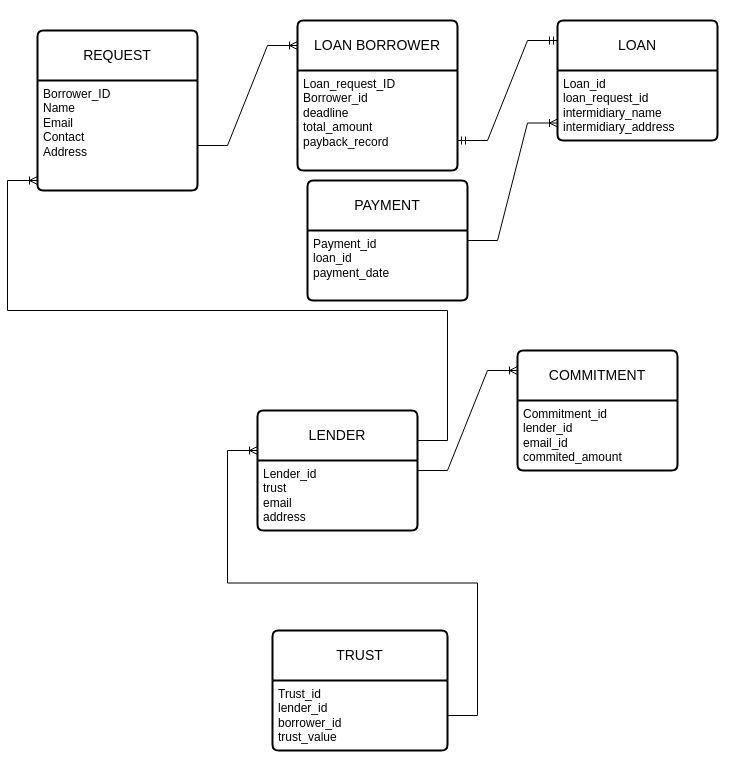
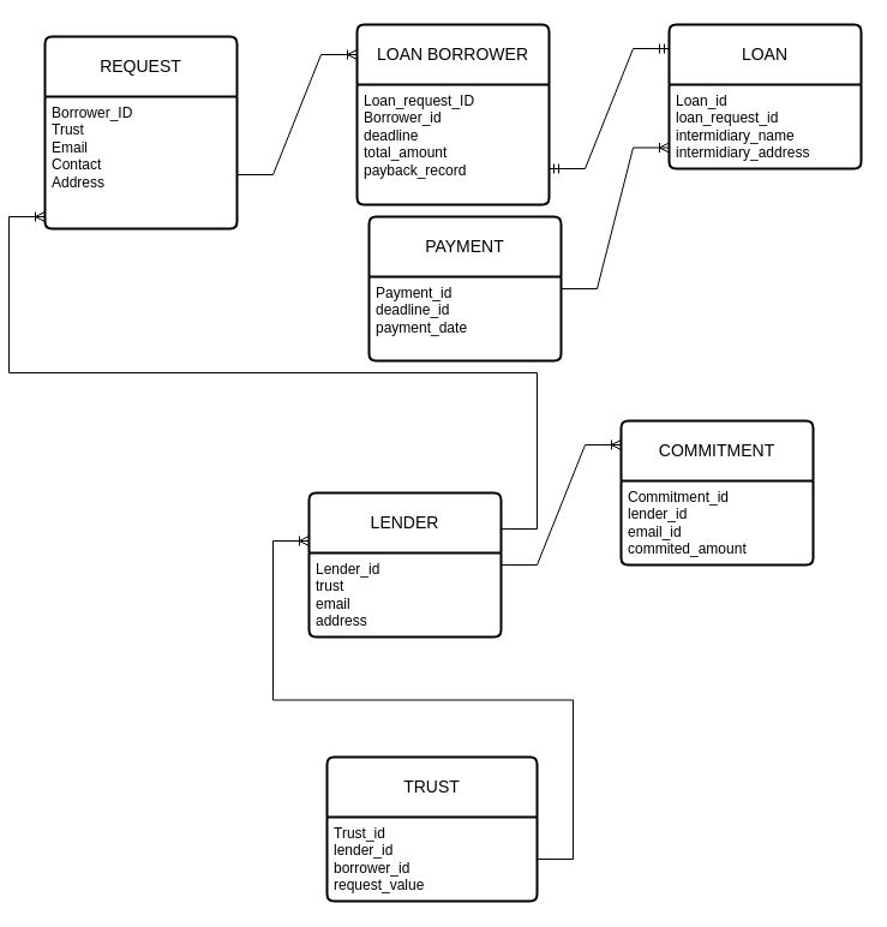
  <mxCell id="0" />
  <mxCell id="1" parent="0" />
  <mxCell id="2" value="REQUEST" style="swimlane;childLayout=stackLayout;horizontal=1;startSize=50;horizontalStack=0;rounded=1;fontSize=14;fontStyle=0;strokeWidth=2;resizeParent=0;resizeLast=1;shadow=0;dashed=0;align=center;arcSize=4;whiteSpace=wrap;html=1;" vertex="1" parent="1"><mxGeometry x="20" y="30" width="160" height="160" as="geometry" /></mxCell>
- <mxCell id="3" value="Borrower_ID&lt;div&gt;Name&lt;/div&gt;&lt;div&gt;Email&lt;/div&gt;&lt;div&gt;Contact&lt;/div&gt;&lt;div&gt;Address&lt;/div&gt;" style="align=left;strokeColor=none;fillColor=none;spacingLeft=4;fontSize=12;verticalAlign=top;resizable=0;rotatable=0;part=1;html=1;" vertex="1" parent="2"><mxGeometry y="50" width="160" height="110" as="geometry" /></mxCell>
+ <mxCell id="3" value="Borrower_ID&lt;div&gt;Trust&lt;/div&gt;&lt;div&gt;Email&lt;/div&gt;&lt;div&gt;Contact&lt;/div&gt;&lt;div&gt;Address&lt;/div&gt;" style="align=left;strokeColor=none;fillColor=none;spacingLeft=4;fontSize=12;verticalAlign=top;resizable=0;rotatable=0;part=1;html=1;" vertex="1" parent="2"><mxGeometry y="50" width="160" height="110" as="geometry" /></mxCell>
  <mxCell id="4" value="LOAN BORROWER" style="swimlane;childLayout=stackLayout;horizontal=1;startSize=50;horizontalStack=0;rounded=1;fontSize=14;fontStyle=0;strokeWidth=2;resizeParent=0;resizeLast=1;shadow=0;dashed=0;align=center;arcSize=4;whiteSpace=wrap;html=1;" vertex="1" parent="1"><mxGeometry x="280" width="160" height="150" as="geometry" y="20" /></mxCell>
  <mxCell id="5" value="Loan_request_ID&lt;div&gt;Borrower_id&lt;/div&gt;&lt;div&gt;deadline&lt;/div&gt;&lt;div&gt;total_amount&lt;/div&gt;&lt;div&gt;payback_record&lt;/div&gt;" style="align=left;strokeColor=none;fillColor=none;spacingLeft=4;fontSize=12;verticalAlign=top;resizable=0;rotatable=0;part=1;html=1;" vertex="1" parent="4"><mxGeometry y="50" width="160" height="100" as="geometry" /></mxCell>
  <mxCell id="6" value="LOAN" style="swimlane;childLayout=stackLayout;horizontal=1;startSize=50;horizontalStack=0;rounded=1;fontSize=14;fontStyle=0;strokeWidth=2;resizeParent=0;resizeLast=1;shadow=0;dashed=0;align=center;arcSize=4;whiteSpace=wrap;html=1;" vertex="1" parent="1"><mxGeometry x="540" width="160" height="120" as="geometry" y="20" /></mxCell>
  <mxCell id="7" value="Loan_id&lt;div&gt;loan_request_id&lt;/div&gt;&lt;div&gt;intermidiary_name&lt;/div&gt;&lt;div&gt;intermidiary_address&lt;/div&gt;" style="align=left;strokeColor=none;fillColor=none;spacingLeft=4;fontSize=12;verticalAlign=top;resizable=0;rotatable=0;part=1;html=1;" vertex="1" parent="6"><mxGeometry y="50" width="160" height="70" as="geometry" /></mxCell>
  <mxCell id="8" value="PAYMENT" style="swimlane;childLayout=stackLayout;horizontal=1;startSize=50;horizontalStack=0;rounded=1;fontSize=14;fontStyle=0;strokeWidth=2;resizeParent=0;resizeLast=1;shadow=0;dashed=0;align=center;arcSize=4;whiteSpace=wrap;html=1;" vertex="1" parent="1"><mxGeometry x="290" y="180" width="160" height="120" as="geometry" /></mxCell>
- <mxCell id="9" value="Payment_id&lt;div&gt;loan_id&lt;/div&gt;&lt;div&gt;payment_date&lt;/div&gt;" style="align=left;strokeColor=none;fillColor=none;spacingLeft=4;fontSize=12;verticalAlign=top;resizable=0;rotatable=0;part=1;html=1;" vertex="1" parent="8"><mxGeometry y="50" width="160" height="70" as="geometry" /></mxCell>
+ <mxCell id="9" value="Payment_id&lt;div&gt;deadline_id&lt;/div&gt;&lt;div&gt;payment_date&lt;/div&gt;" style="align=left;strokeColor=none;fillColor=none;spacingLeft=4;fontSize=12;verticalAlign=top;resizable=0;rotatable=0;part=1;html=1;" vertex="1" parent="8"><mxGeometry y="50" width="160" height="70" as="geometry" /></mxCell>
  <mxCell id="10" value="COMMITMENT" style="swimlane;childLayout=stackLayout;horizontal=1;startSize=50;horizontalStack=0;rounded=1;fontSize=14;fontStyle=0;strokeWidth=2;resizeParent=0;resizeLast=1;shadow=0;dashed=0;align=center;arcSize=4;whiteSpace=wrap;html=1;" vertex="1" parent="1"><mxGeometry x="500" y="350" width="160" height="120" as="geometry" /></mxCell>
  <mxCell id="11" value="Commitment_id&lt;div&gt;lender_id&lt;/div&gt;&lt;div&gt;email_id&lt;/div&gt;&lt;div&gt;commited_amount&lt;/div&gt;" style="align=left;strokeColor=none;fillColor=none;spacingLeft=4;fontSize=12;verticalAlign=top;resizable=0;rotatable=0;part=1;html=1;" vertex="1" parent="10"><mxGeometry y="50" width="160" height="70" as="geometry" /></mxCell>
  <mxCell id="12" value="TRUST" style="swimlane;childLayout=stackLayout;horizontal=1;startSize=50;horizontalStack=0;rounded=1;fontSize=14;fontStyle=0;strokeWidth=2;resizeParent=0;resizeLast=1;shadow=0;dashed=0;align=center;arcSize=4;whiteSpace=wrap;html=1;" vertex="1" parent="1"><mxGeometry x="255" y="630" width="175" height="120" as="geometry" /></mxCell>
- <mxCell id="13" value="Trust_id&lt;div&gt;lender_id&lt;/div&gt;&lt;div&gt;borrower_id&lt;/div&gt;&lt;div&gt;trust_value&lt;/div&gt;" style="align=left;strokeColor=none;fillColor=none;spacingLeft=4;fontSize=12;verticalAlign=top;resizable=0;rotatable=0;part=1;html=1;" vertex="1" parent="12"><mxGeometry y="50" width="175" height="70" as="geometry" /></mxCell>
+ <mxCell id="13" value="Trust_id&lt;div&gt;lender_id&lt;/div&gt;&lt;div&gt;borrower_id&lt;/div&gt;&lt;div&gt;request_value&lt;/div&gt;" style="align=left;strokeColor=none;fillColor=none;spacingLeft=4;fontSize=12;verticalAlign=top;resizable=0;rotatable=0;part=1;html=1;" vertex="1" parent="12"><mxGeometry y="50" width="175" height="70" as="geometry" /></mxCell>
  <mxCell id="14" value="LENDER" style="swimlane;childLayout=stackLayout;horizontal=1;startSize=50;horizontalStack=0;rounded=1;fontSize=14;fontStyle=0;strokeWidth=2;resizeParent=0;resizeLast=1;shadow=0;dashed=0;align=center;arcSize=4;whiteSpace=wrap;html=1;" vertex="1" parent="1"><mxGeometry x="240" y="410" width="160" height="120" as="geometry" /></mxCell>
  <mxCell id="15" value="Lender_id&lt;div&gt;trust&lt;/div&gt;&lt;div&gt;email&lt;/div&gt;&lt;div&gt;address&lt;/div&gt;" style="align=left;strokeColor=none;fillColor=none;spacingLeft=4;fontSize=12;verticalAlign=top;resizable=0;rotatable=0;part=1;html=1;" vertex="1" parent="14"><mxGeometry y="50" width="160" height="70" as="geometry" /></mxCell>
  <mxCell id="16" value="" style="edgeStyle=entityRelationEdgeStyle;fontSize=12;html=1;endArrow=ERoneToMany;rounded=0;" edge="1" parent="1"><mxGeometry width="100" height="100" relative="1" as="geometry"><mxPoint x="180" y="145" as="sourcePoint" /><mxPoint x="280" y="45" as="targetPoint" /></mxGeometry></mxCell>
  <mxCell id="17" value="" style="edgeStyle=entityRelationEdgeStyle;fontSize=12;html=1;endArrow=ERmandOne;startArrow=ERmandOne;rounded=0;" edge="1" parent="1"><mxGeometry width="100" height="100" relative="1" as="geometry"><mxPoint x="440" y="140" as="sourcePoint" /><mxPoint x="540" y="40" as="targetPoint" /><Array as="points"><mxPoint x="440" y="140" /></Array></mxGeometry></mxCell>
  <mxCell id="18" value="" style="edgeStyle=entityRelationEdgeStyle;fontSize=12;html=1;endArrow=ERoneToMany;rounded=0;entryX=0;entryY=0.75;entryDx=0;entryDy=0;" edge="1" parent="1" target="7"><mxGeometry width="100" height="100" relative="1" as="geometry"><mxPoint x="450" y="240" as="sourcePoint" /><mxPoint x="550" y="140" as="targetPoint" /></mxGeometry></mxCell>
  <mxCell id="19" value="" style="edgeStyle=entityRelationEdgeStyle;fontSize=12;html=1;endArrow=ERoneToMany;rounded=0;" edge="1" parent="1"><mxGeometry width="100" height="100" relative="1" as="geometry"><mxPoint x="400" y="470" as="sourcePoint" /><mxPoint x="500" y="370" as="targetPoint" /></mxGeometry></mxCell>
  <mxCell id="20" value="" style="edgeStyle=entityRelationEdgeStyle;fontSize=12;html=1;endArrow=ERoneToMany;rounded=0;" edge="1" parent="1" source="13"><mxGeometry width="100" height="100" relative="1" as="geometry"><mxPoint x="0" y="630" as="sourcePoint" /><mxPoint x="240" y="450" as="targetPoint" /></mxGeometry></mxCell>
  <mxCell id="21" value="" style="edgeStyle=entityRelationEdgeStyle;fontSize=12;html=1;endArrow=ERoneToMany;rounded=0;" edge="1" parent="1"><mxGeometry width="100" height="100" relative="1" as="geometry"><mxPoint x="400" y="440" as="sourcePoint" /><mxPoint x="20" y="180" as="targetPoint" /></mxGeometry></mxCell>
